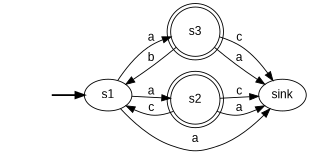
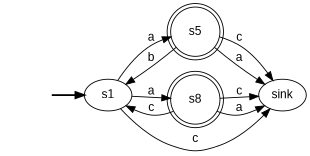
  digraph {
    fontname="Liberation Sans"
    rankdir=LR
    node [fontname="Liberation Sans"]
    edge [fontname="Liberation Sans"]
    fake [style=invisible]
    s1 [root=true]
-   s3 [shape=doublecircle]
-   s2 [shape=doublecircle]
+   s3 [shape=doublecircle label=s5]
+   s2 [shape=doublecircle label=s8]
    sink
    fake -> s1 [style=bold]
    s1 -> s3 [label=a]
    s1 -> s2 [label=a]
-   s1 -> sink [label=a]
+   s1 -> sink [label=c]
    s3 -> s1 [label=b]
    s3 -> sink [label=c]
    s3 -> sink [label=a]
    s2 -> s1 [label=c]
    s2 -> sink [label=c]
    s2 -> sink [label=a]
  }
